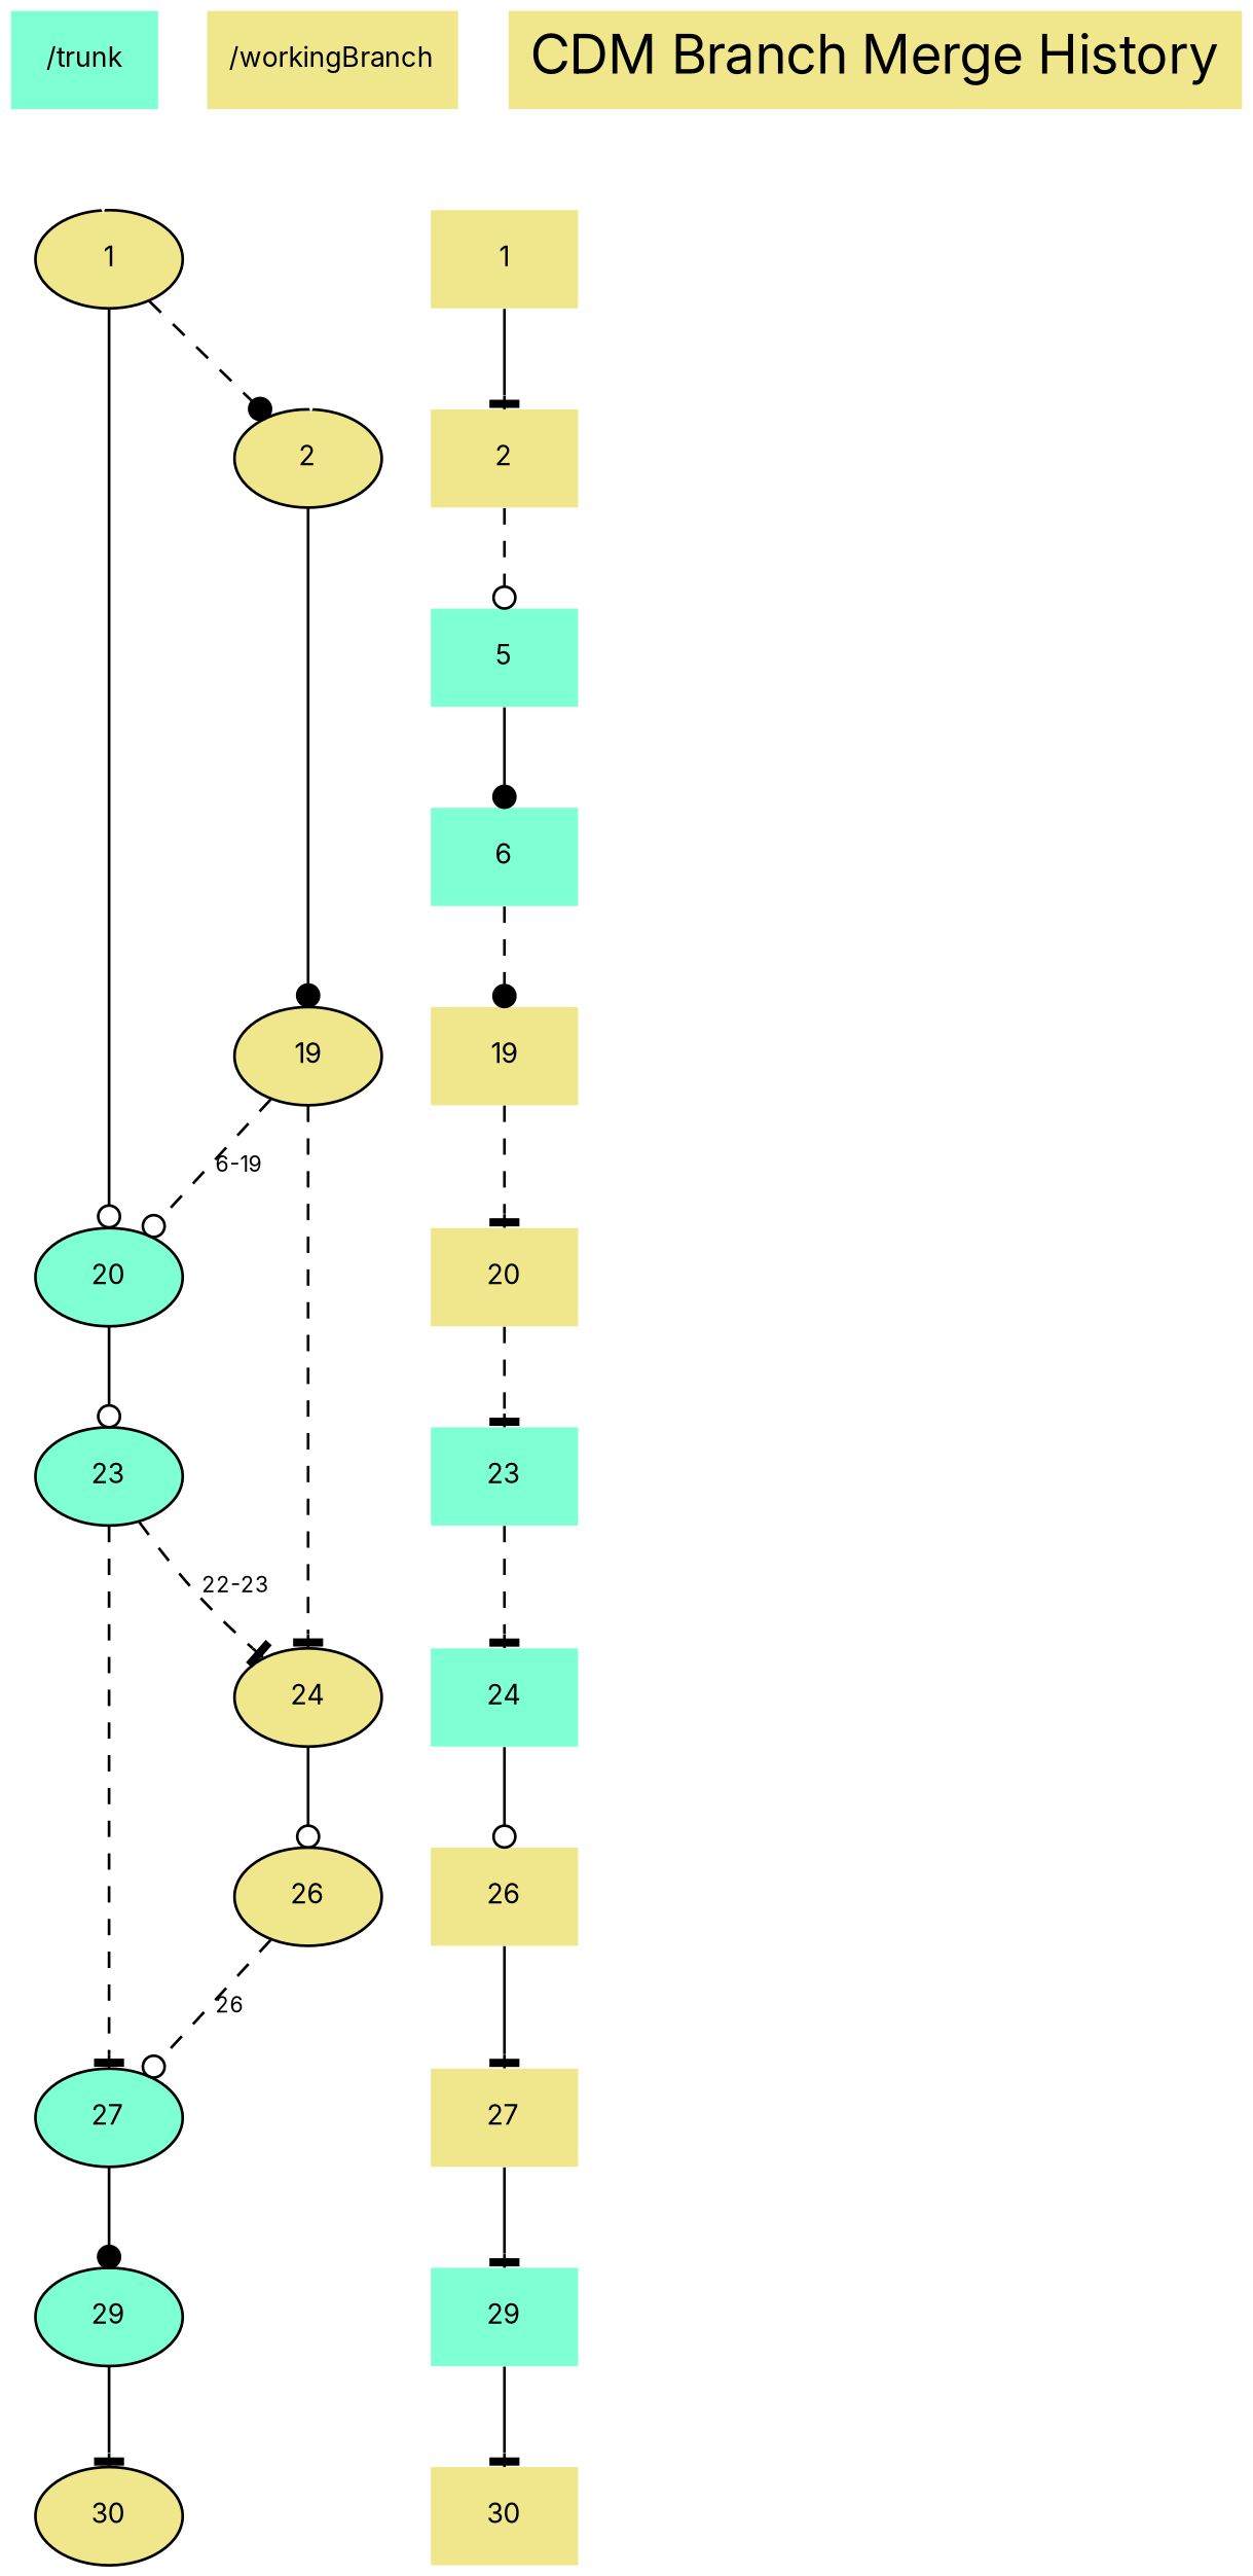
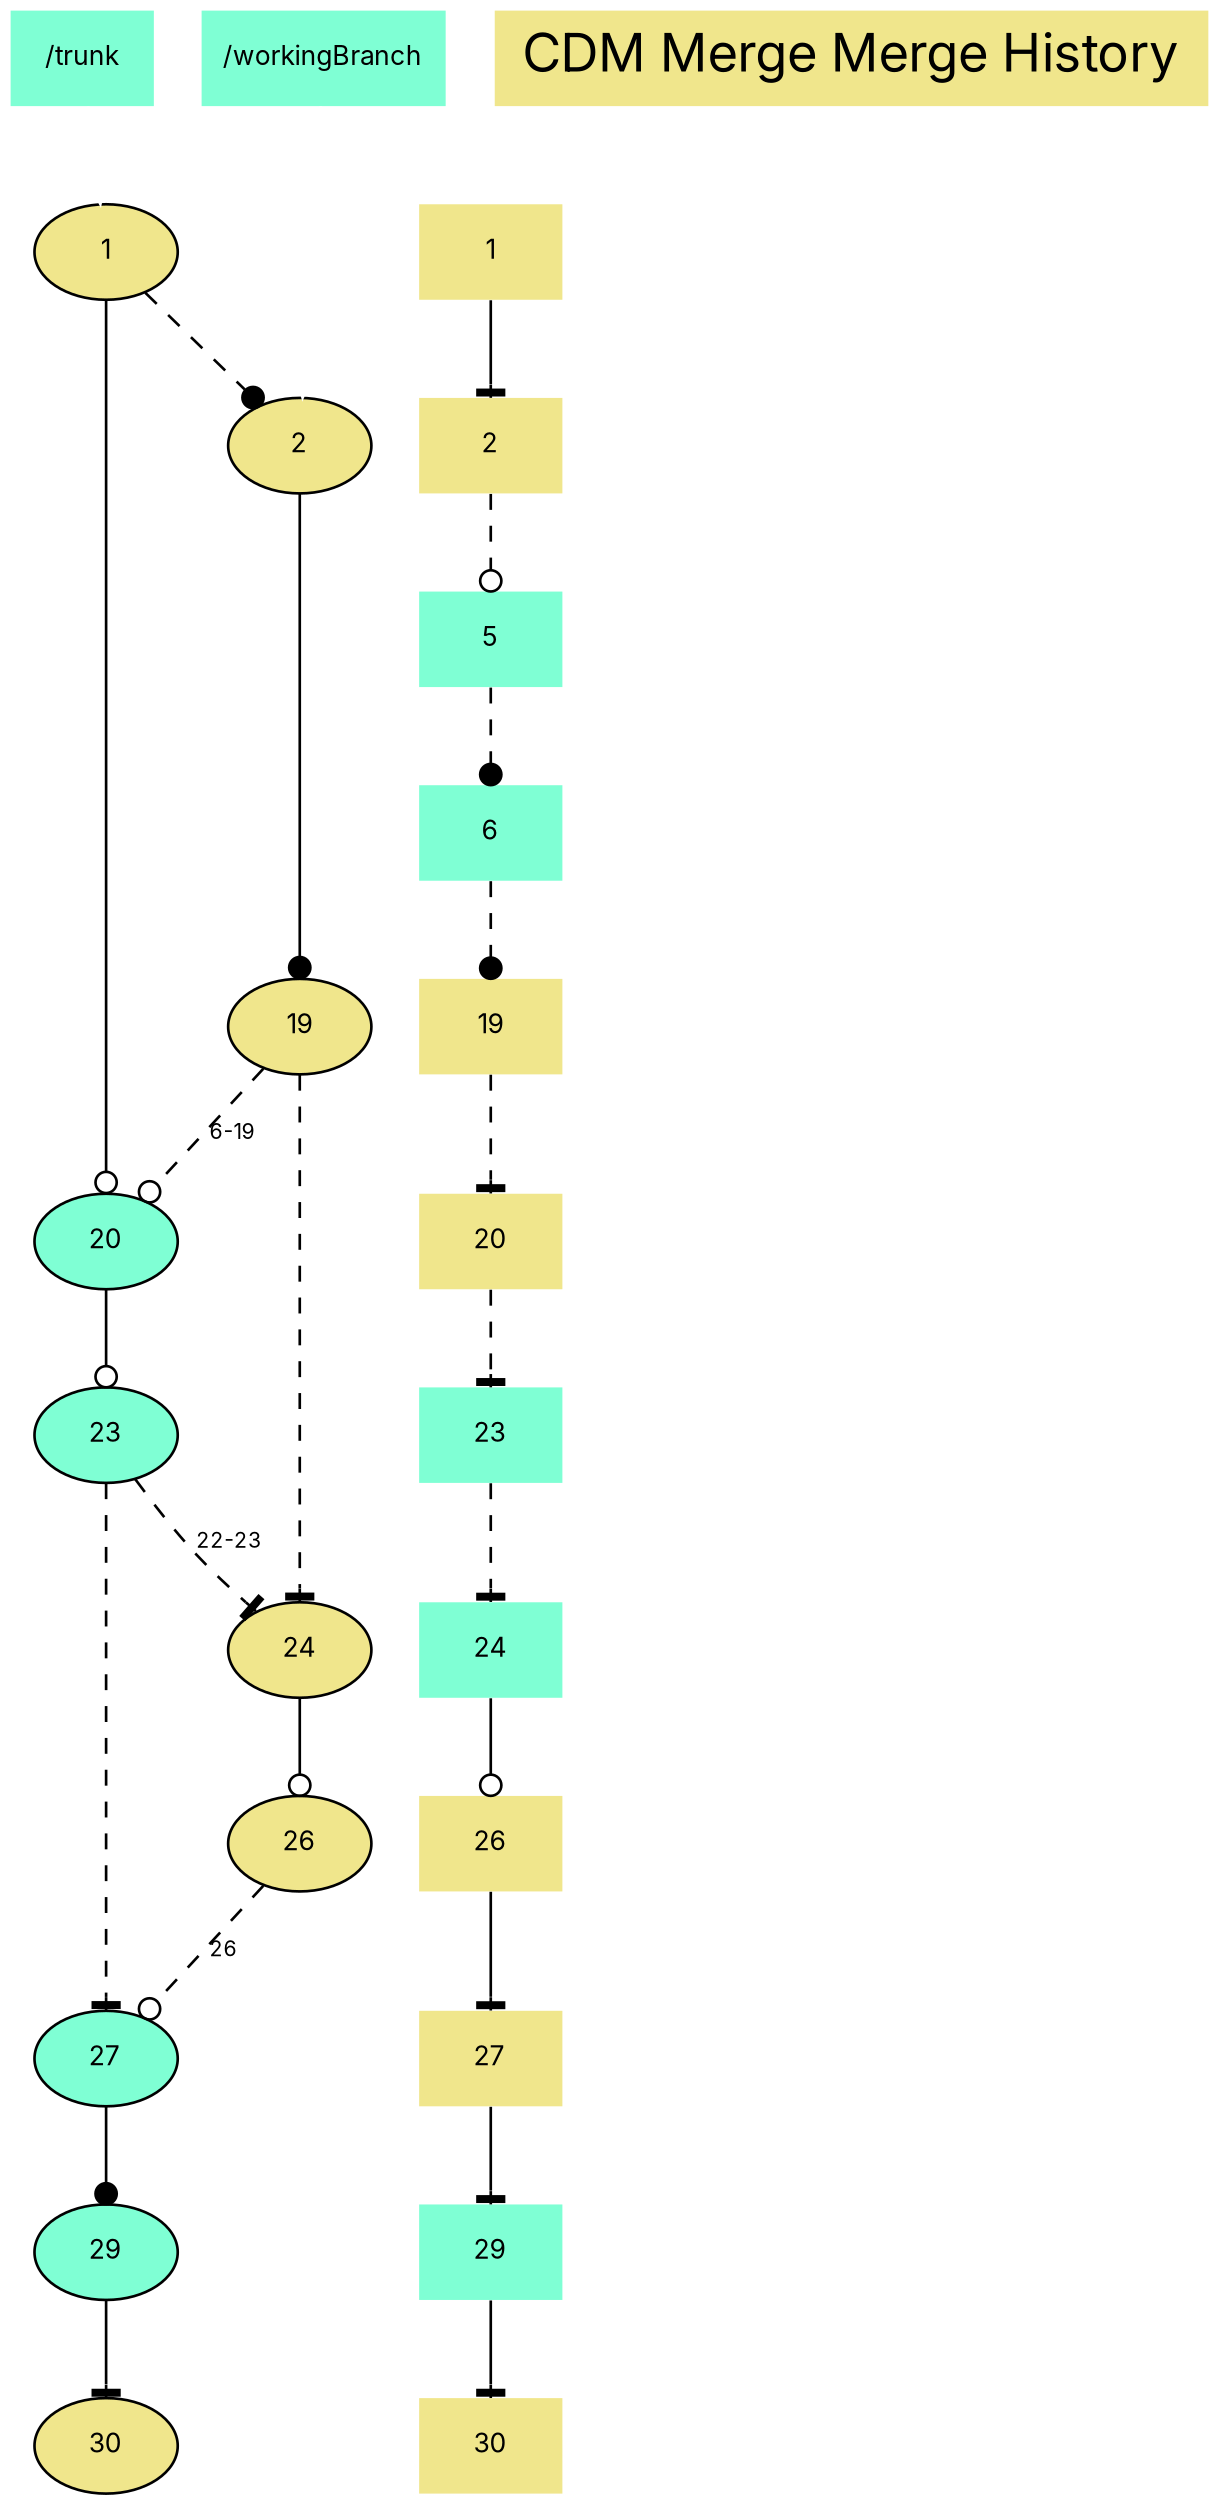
  digraph {
    fontname=Inter
    node [fillcolor=khaki fontname=Inter fontsize=10 shape=plaintext style=filled]
    edge [fontname=Inter fontsize=8 arrowhead=tee style=solid weight=9999]
    n1 [fillcolor=aquamarine label="/trunk"]
-   n2 [label="/workingBranch"]
+   n2 [fillcolor=aquamarine label="/workingBranch"]
    n3 [label=1]
    n4 [label=1 shape=ellipse]
    n5 [label=2]
    n6 [label=2 shape=ellipse]
    n7 [fillcolor=aquamarine label=5]
    n8 [fillcolor=aquamarine label=6]
    n9 [label=19]
    n10 [label=19 shape=ellipse]
    n11 [label=20]
    n12 [fillcolor=aquamarine label=20 shape=ellipse]
    n13 [fillcolor=aquamarine label=23]
    n14 [fillcolor=aquamarine label=23 shape=ellipse]
    n15 [fillcolor=aquamarine label=24]
    n16 [label=24 shape=ellipse]
    n17 [label=26]
    n18 [label=26 shape=ellipse]
    n19 [label=27]
    n20 [fillcolor=aquamarine label=27 shape=ellipse]
    n21 [fillcolor=aquamarine label=29]
    n22 [fillcolor=aquamarine label=29 shape=ellipse]
    n23 [label=30]
    n24 [label=30 shape=ellipse]
-   n25 [fontsize=20 label="CDM Branch Merge History" shape=none]
+   n25 [fontsize=20 label="CDM Merge Merge History" shape=none]
    subgraph sub_1 {
      rank=same
      n1
      n2
    }
    subgraph sub_2 {
      rank=same
      n3
      n4
    }
    subgraph sub_3 {
      rank=same
      n5
      n6
    }
    subgraph sub_4 {
      rank=same
      n7
    }
    subgraph sub_5 {
      rank=same
      n8
    }
    subgraph sub_6 {
      rank=same
      n9
      n10
    }
    subgraph sub_7 {
      rank=same
      n11
      n12
    }
    subgraph sub_8 {
      rank=same
      n13
      n14
    }
    subgraph sub_9 {
      rank=same
      n15
      n16
    }
    subgraph sub_10 {
      rank=same
      n17
      n18
    }
    subgraph sub_11 {
      rank=same
      n19
      n20
    }
    subgraph sub_12 {
      rank=same
      n21
      n22
    }
    subgraph sub_13 {
      rank=same
      n23
      n24
    }
    n1 -> n4 [color=white arrowhead="" style="" weight=""]
    n2 -> n6 [color=white arrowhead="" style="" weight=""]
    n3 -> n5
    n4 -> n6 [arrowhead=dot style=dashed weight=""]
    n4 -> n12 [arrowhead=odot]
    n5 -> n7 [arrowhead=odot style=dashed]
    n6 -> n10 [arrowhead=dot]
-   n7 -> n8 [arrowhead=dot]
+   n7 -> n8 [arrowhead=dot style=dashed]
    n8 -> n9 [arrowhead=dot style=dashed]
    n9 -> n11 [style=dashed]
    n10 -> n12 [arrowhead=odot label="6-19" style=dashed weight=""]
    n10 -> n16 [style=dashed]
    n11 -> n13 [style=dashed]
    n12 -> n14 [arrowhead=odot]
    n13 -> n15 [style=dashed]
    n14 -> n16 [label="22-23" style=dashed weight=""]
    n14 -> n20 [style=dashed]
    n15 -> n17 [arrowhead=odot]
    n16 -> n18 [arrowhead=odot]
    n17 -> n19
    n18 -> n20 [arrowhead=odot label=26 style=dashed weight=""]
    n19 -> n21
    n20 -> n22 [arrowhead=dot]
    n21 -> n23
    n22 -> n24
  }
